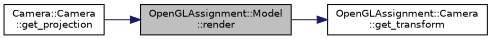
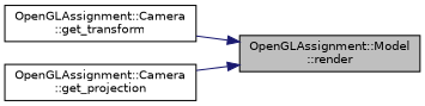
  digraph {
    rankdir=LR
    node [color=black fillcolor=white fontname=Helvetica fontsize=10 shape=record style=filled]
    edge [color=midnightblue fontname=Helvetica fontsize=10 labelfontname=Helvetica labelfontsize=10 style=solid]
    n1 [fillcolor=grey75 fontcolor=black height=0.2 label="OpenGLAssignment::Model\l::render" width=0.4]
    n2 [height=0.2 label="OpenGLAssignment::Camera\l::get_transform" width=0.4]
-   n3 [height=0.2 label="Camera::Camera\l::get_projection" width=0.4]
-   n1 -> n2
+   n3 [height=0.2 label="OpenGLAssignment::Camera\l::get_projection" width=0.4]
+   n2 -> n1
    n3 -> n1
  }
